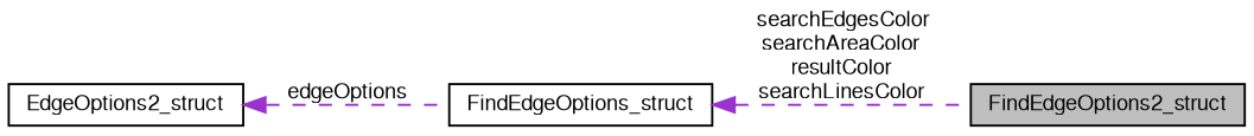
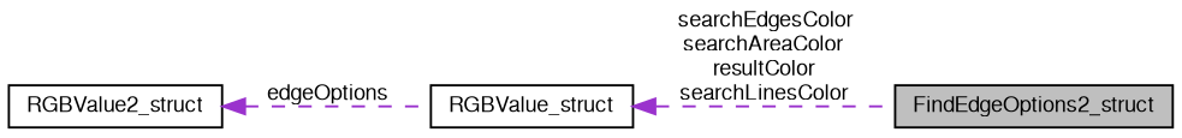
  digraph {
    rankdir=LR
    node [color=black fontname=FreeSans fontsize=10 shape=record]
    edge [color=darkorchid3 dir=back fontname=FreeSans fontsize=10 labelfontname=FreeSans labelfontsize=10 style=dashed]
    n1 [fillcolor=grey75 fontcolor=black height=0.2 label=FindEdgeOptions2_struct style=filled width=0.4]
-   n2 [height=0.2 label=FindEdgeOptions_struct width=0.4]
-   n3 [height=0.2 label=EdgeOptions2_struct width=0.4]
+   n2 [height=0.2 label=RGBValue_struct width=0.4]
+   n3 [height=0.2 label=RGBValue2_struct width=0.4]
    n2 -> n1 [label=" searchEdgesColor\nsearchAreaColor\nresultColor\nsearchLinesColor"]
    n3 -> n2 [label=" edgeOptions"]
  }
